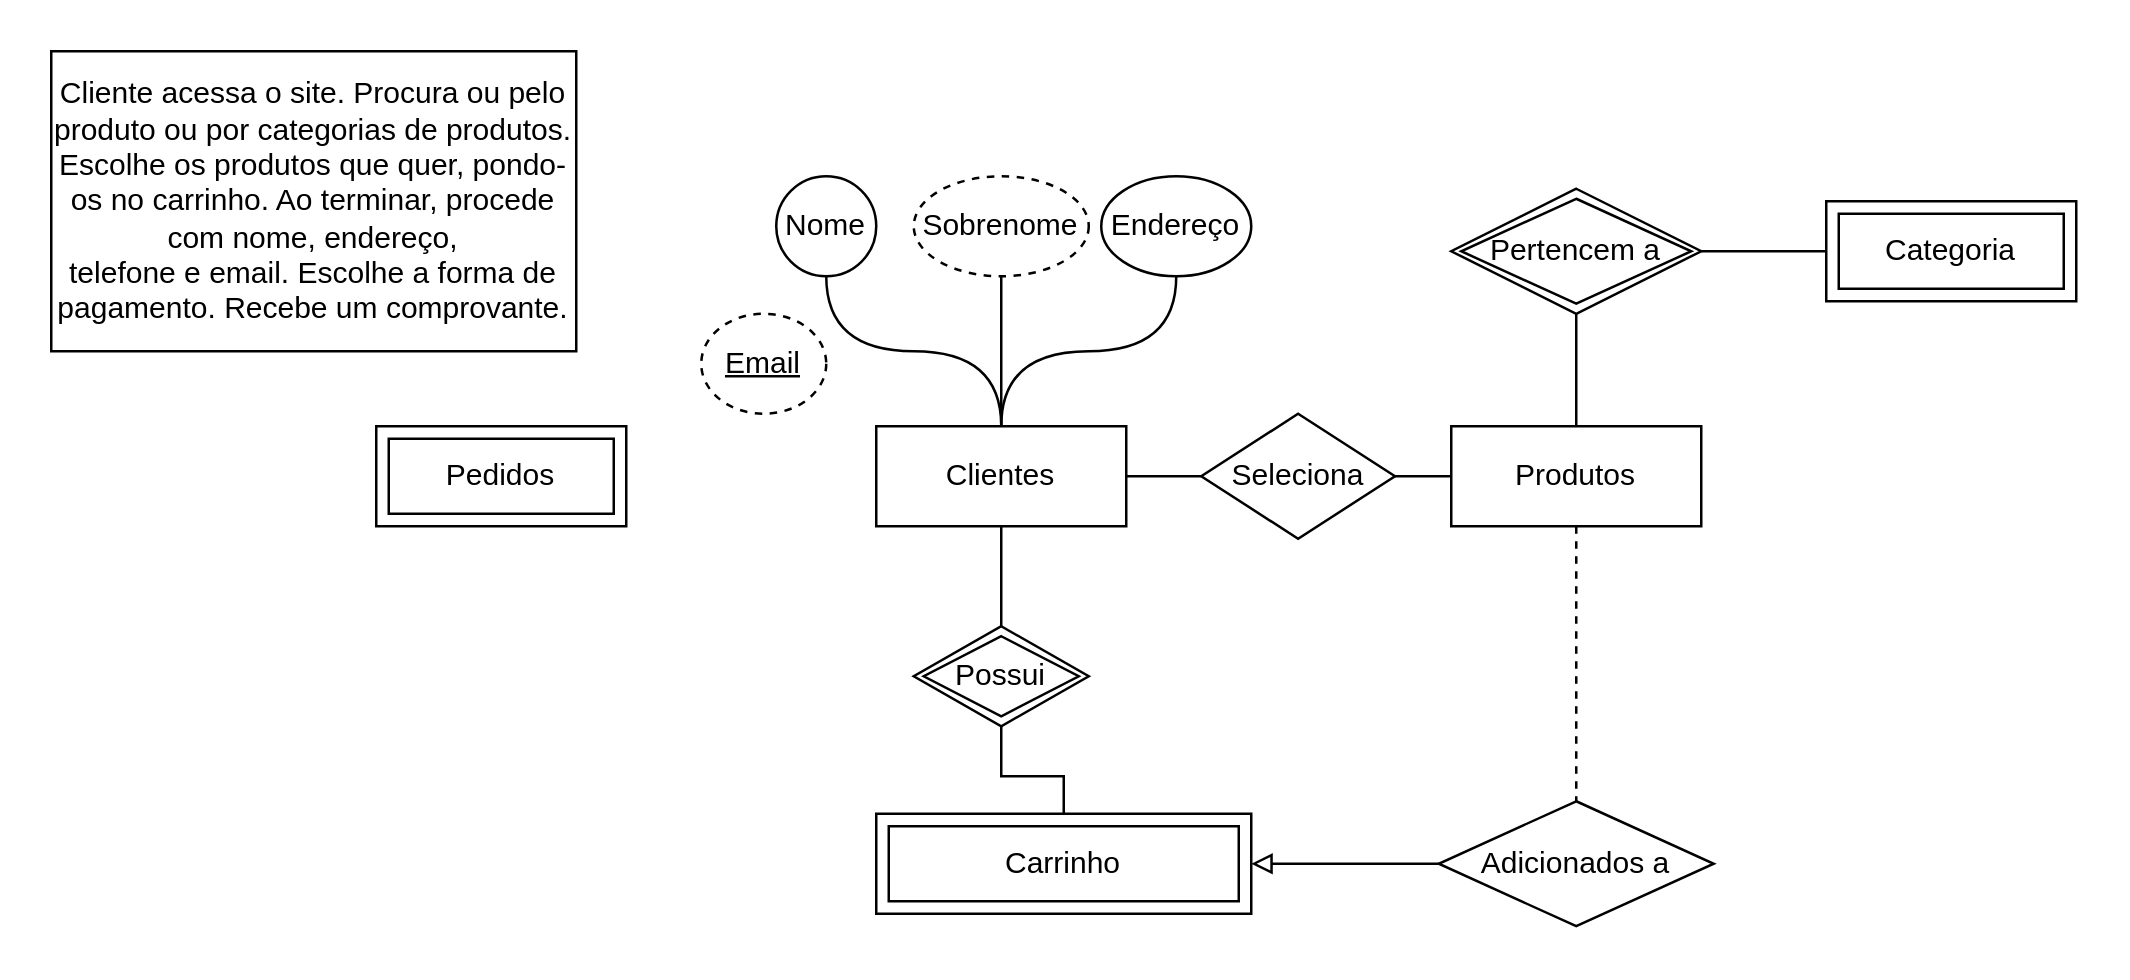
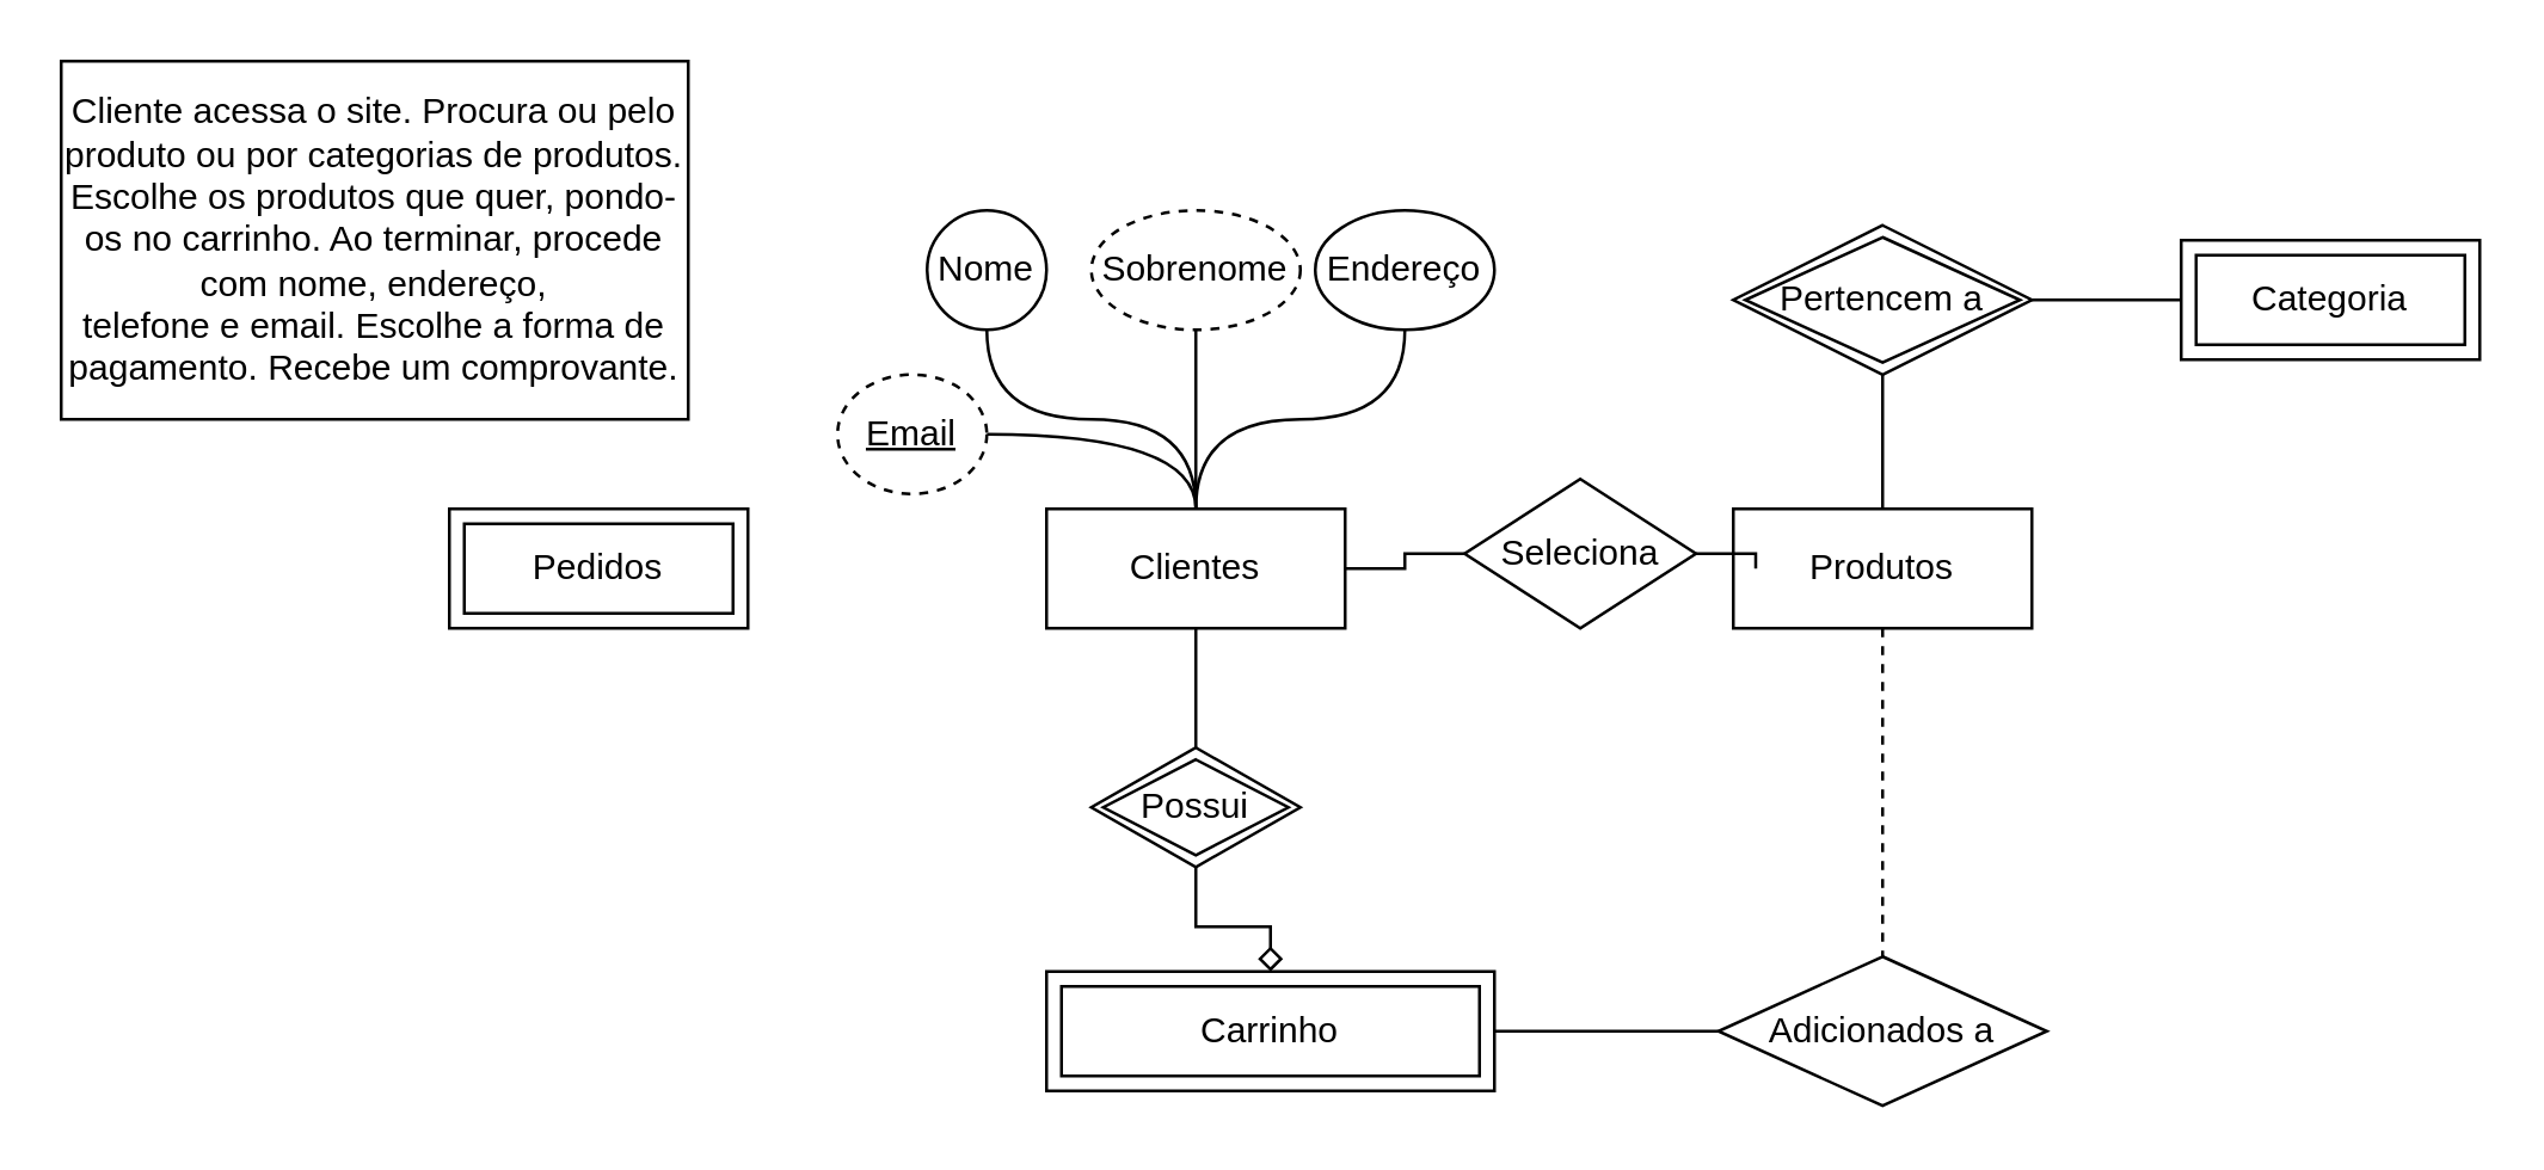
  <mxCell id="0" />
  <mxCell id="1" parent="0" />
  <mxCell id="2" style="edgeStyle=orthogonalEdgeStyle;rounded=0;orthogonalLoop=1;jettySize=auto;html=1;entryX=0.5;entryY=1;entryDx=0;entryDy=0;curved=1;endArrow=none;endFill=0;" edge="1" parent="1" source="6" target="10"><mxGeometry relative="1" as="geometry" /></mxCell>
  <mxCell id="3" style="edgeStyle=orthogonalEdgeStyle;rounded=0;orthogonalLoop=1;jettySize=auto;html=1;entryX=0.5;entryY=1;entryDx=0;entryDy=0;curved=1;endArrow=none;endFill=0;" edge="1" parent="1" source="6" target="9"><mxGeometry relative="1" as="geometry" /></mxCell>
  <mxCell id="4" style="edgeStyle=orthogonalEdgeStyle;rounded=0;orthogonalLoop=1;jettySize=auto;html=1;entryX=0.5;entryY=1;entryDx=0;entryDy=0;curved=1;endArrow=none;endFill=0;" edge="1" parent="1" source="6" target="11"><mxGeometry relative="1" as="geometry" /></mxCell>
  <mxCell id="5" style="edgeStyle=orthogonalEdgeStyle;rounded=0;orthogonalLoop=1;jettySize=auto;html=1;entryX=0;entryY=0.5;entryDx=0;entryDy=0;endArrow=none;endFill=0;" edge="1" parent="1" source="6" target="13"><mxGeometry relative="1" as="geometry" /></mxCell>
  <mxCell id="6" value="Clientes" style="whiteSpace=wrap;html=1;align=center;" vertex="1" parent="1"><mxGeometry x="350" y="170" width="100" height="40" as="geometry" /></mxCell>
  <mxCell id="7" value="" style="edgeStyle=orthogonalEdgeStyle;rounded=0;orthogonalLoop=1;jettySize=auto;html=1;endArrow=none;endFill=0;dashed=1;" edge="1" parent="1" source="8" target="15"><mxGeometry relative="1" as="geometry" /></mxCell>
  <mxCell id="8" value="Produtos" style="whiteSpace=wrap;html=1;align=center;" vertex="1" parent="1"><mxGeometry x="580" y="170" width="100" height="40" as="geometry" /></mxCell>
  <mxCell id="9" value="Nome" style="ellipse;whiteSpace=wrap;html=1;align=center;" vertex="1" parent="1"><mxGeometry x="310" y="70" width="40" height="40" as="geometry" /></mxCell>
  <mxCell id="10" value="Sobrenome" style="ellipse;whiteSpace=wrap;html=1;align=center;dashed=1;" vertex="1" parent="1"><mxGeometry x="365" y="70" width="70" height="40" as="geometry" /></mxCell>
  <mxCell id="11" value="Endereço" style="ellipse;whiteSpace=wrap;html=1;align=center;" vertex="1" parent="1"><mxGeometry x="440" y="70" width="60" height="40" as="geometry" /></mxCell>
  <mxCell id="12" style="edgeStyle=orthogonalEdgeStyle;rounded=0;orthogonalLoop=1;jettySize=auto;html=1;endArrow=none;endFill=0;" edge="1" parent="1" source="13" target="8"><mxGeometry relative="1" as="geometry" /></mxCell>
- <mxCell id="13" value="Seleciona" style="shape=rhombus;perimeter=rhombusPerimeter;whiteSpace=wrap;html=1;align=center;" vertex="1" parent="1"><mxGeometry x="480" y="165" width="77.5" height="50" as="geometry" /></mxCell>
- <mxCell id="14" value="" style="edgeStyle=orthogonalEdgeStyle;rounded=0;orthogonalLoop=1;jettySize=auto;html=1;endArrow=block;endFill=0;entryX=1;entryY=0.5;entryDx=0;entryDy=0;" edge="1" parent="1" source="15" target="19"><mxGeometry relative="1" as="geometry"><mxPoint x="450" y="345" as="targetPoint" /></mxGeometry></mxCell>
+ <mxCell id="13" value="Seleciona" style="shape=rhombus;perimeter=rhombusPerimeter;whiteSpace=wrap;html=1;align=center;" vertex="1" parent="1"><mxGeometry x="490" y="160" width="77.5" height="50" as="geometry" /></mxCell>
+ <mxCell id="14" value="" style="edgeStyle=orthogonalEdgeStyle;rounded=0;orthogonalLoop=1;jettySize=auto;html=1;endArrow=none;endFill=0;entryX=1;entryY=0.5;entryDx=0;entryDy=0;" edge="1" parent="1" source="15" target="19"><mxGeometry relative="1" as="geometry"><mxPoint x="450" y="345" as="targetPoint" /></mxGeometry></mxCell>
  <mxCell id="15" value="Adicionados a" style="shape=rhombus;perimeter=rhombusPerimeter;whiteSpace=wrap;html=1;align=center;" vertex="1" parent="1"><mxGeometry x="575" y="320" width="110" height="50" as="geometry" /></mxCell>
- <mxCell id="16" value="" style="edgeStyle=orthogonalEdgeStyle;rounded=0;orthogonalLoop=1;jettySize=auto;html=1;endArrow=none;endFill=0;" edge="1" parent="1" source="18" target="19"><mxGeometry relative="1" as="geometry" /></mxCell>
+ <mxCell id="16" value="" style="edgeStyle=orthogonalEdgeStyle;rounded=0;orthogonalLoop=1;jettySize=auto;html=1;endArrow=diamond;endFill=0;" edge="1" parent="1" source="18" target="19"><mxGeometry relative="1" as="geometry" /></mxCell>
  <mxCell id="17" value="" style="edgeStyle=orthogonalEdgeStyle;rounded=0;orthogonalLoop=1;jettySize=auto;html=1;endArrow=none;endFill=0;" edge="1" parent="1" source="18" target="6"><mxGeometry relative="1" as="geometry" /></mxCell>
  <mxCell id="18" value="Possui" style="shape=rhombus;double=1;perimeter=rhombusPerimeter;whiteSpace=wrap;html=1;align=center;" vertex="1" parent="1"><mxGeometry x="365" y="250" width="70" height="40" as="geometry" /></mxCell>
  <mxCell id="19" value="Carrinho" style="shape=ext;margin=3;double=1;whiteSpace=wrap;html=1;align=center;" vertex="1" parent="1"><mxGeometry x="350" y="325" width="150" height="40" as="geometry" /></mxCell>
  <mxCell id="20" value="Pedidos" style="shape=ext;margin=3;double=1;whiteSpace=wrap;html=1;align=center;" vertex="1" parent="1"><mxGeometry x="150" y="170" width="100" height="40" as="geometry" /></mxCell>
  <mxCell id="21" value="&lt;div&gt;Cliente acessa o site. Procura ou pelo produto ou por categorias de produtos. Escolhe os produtos que quer, pondo-os no carrinho. Ao terminar, procede com nome, endereço,&lt;/div&gt;&lt;div&gt;telefone e email. Escolhe a forma de pagamento. Recebe um comprovante.&lt;/div&gt;" style="rounded=0;whiteSpace=wrap;html=1;" vertex="1" parent="1"><mxGeometry width="210" height="120" as="geometry" x="20" y="20" /></mxCell>
+ <mxCell id="22" style="edgeStyle=orthogonalEdgeStyle;rounded=0;orthogonalLoop=1;jettySize=auto;html=1;curved=1;endArrow=none;endFill=0;" edge="1" parent="1" source="23" target="6"><mxGeometry relative="1" as="geometry" /></mxCell>
  <mxCell id="23" value="Email" style="ellipse;whiteSpace=wrap;html=1;align=center;fontStyle=4;dashed=1;" vertex="1" parent="1"><mxGeometry x="280" y="125" width="50" height="40" as="geometry" /></mxCell>
  <mxCell id="24" value="Categoria" style="shape=ext;margin=3;double=1;whiteSpace=wrap;html=1;align=center;" vertex="1" parent="1"><mxGeometry x="730" y="80" width="100" height="40" as="geometry" /></mxCell>
  <mxCell id="25" value="" style="edgeStyle=orthogonalEdgeStyle;rounded=0;orthogonalLoop=1;jettySize=auto;html=1;endArrow=none;endFill=0;" edge="1" parent="1" source="27" target="8"><mxGeometry relative="1" as="geometry" /></mxCell>
  <mxCell id="26" value="" style="edgeStyle=orthogonalEdgeStyle;rounded=0;orthogonalLoop=1;jettySize=auto;html=1;endArrow=none;endFill=0;" edge="1" parent="1" source="27" target="24"><mxGeometry relative="1" as="geometry" /></mxCell>
  <mxCell id="27" value="Pertencem a" style="shape=rhombus;double=1;perimeter=rhombusPerimeter;whiteSpace=wrap;html=1;align=center;" vertex="1" parent="1"><mxGeometry x="580" y="75" width="100" height="50" as="geometry" /></mxCell>
